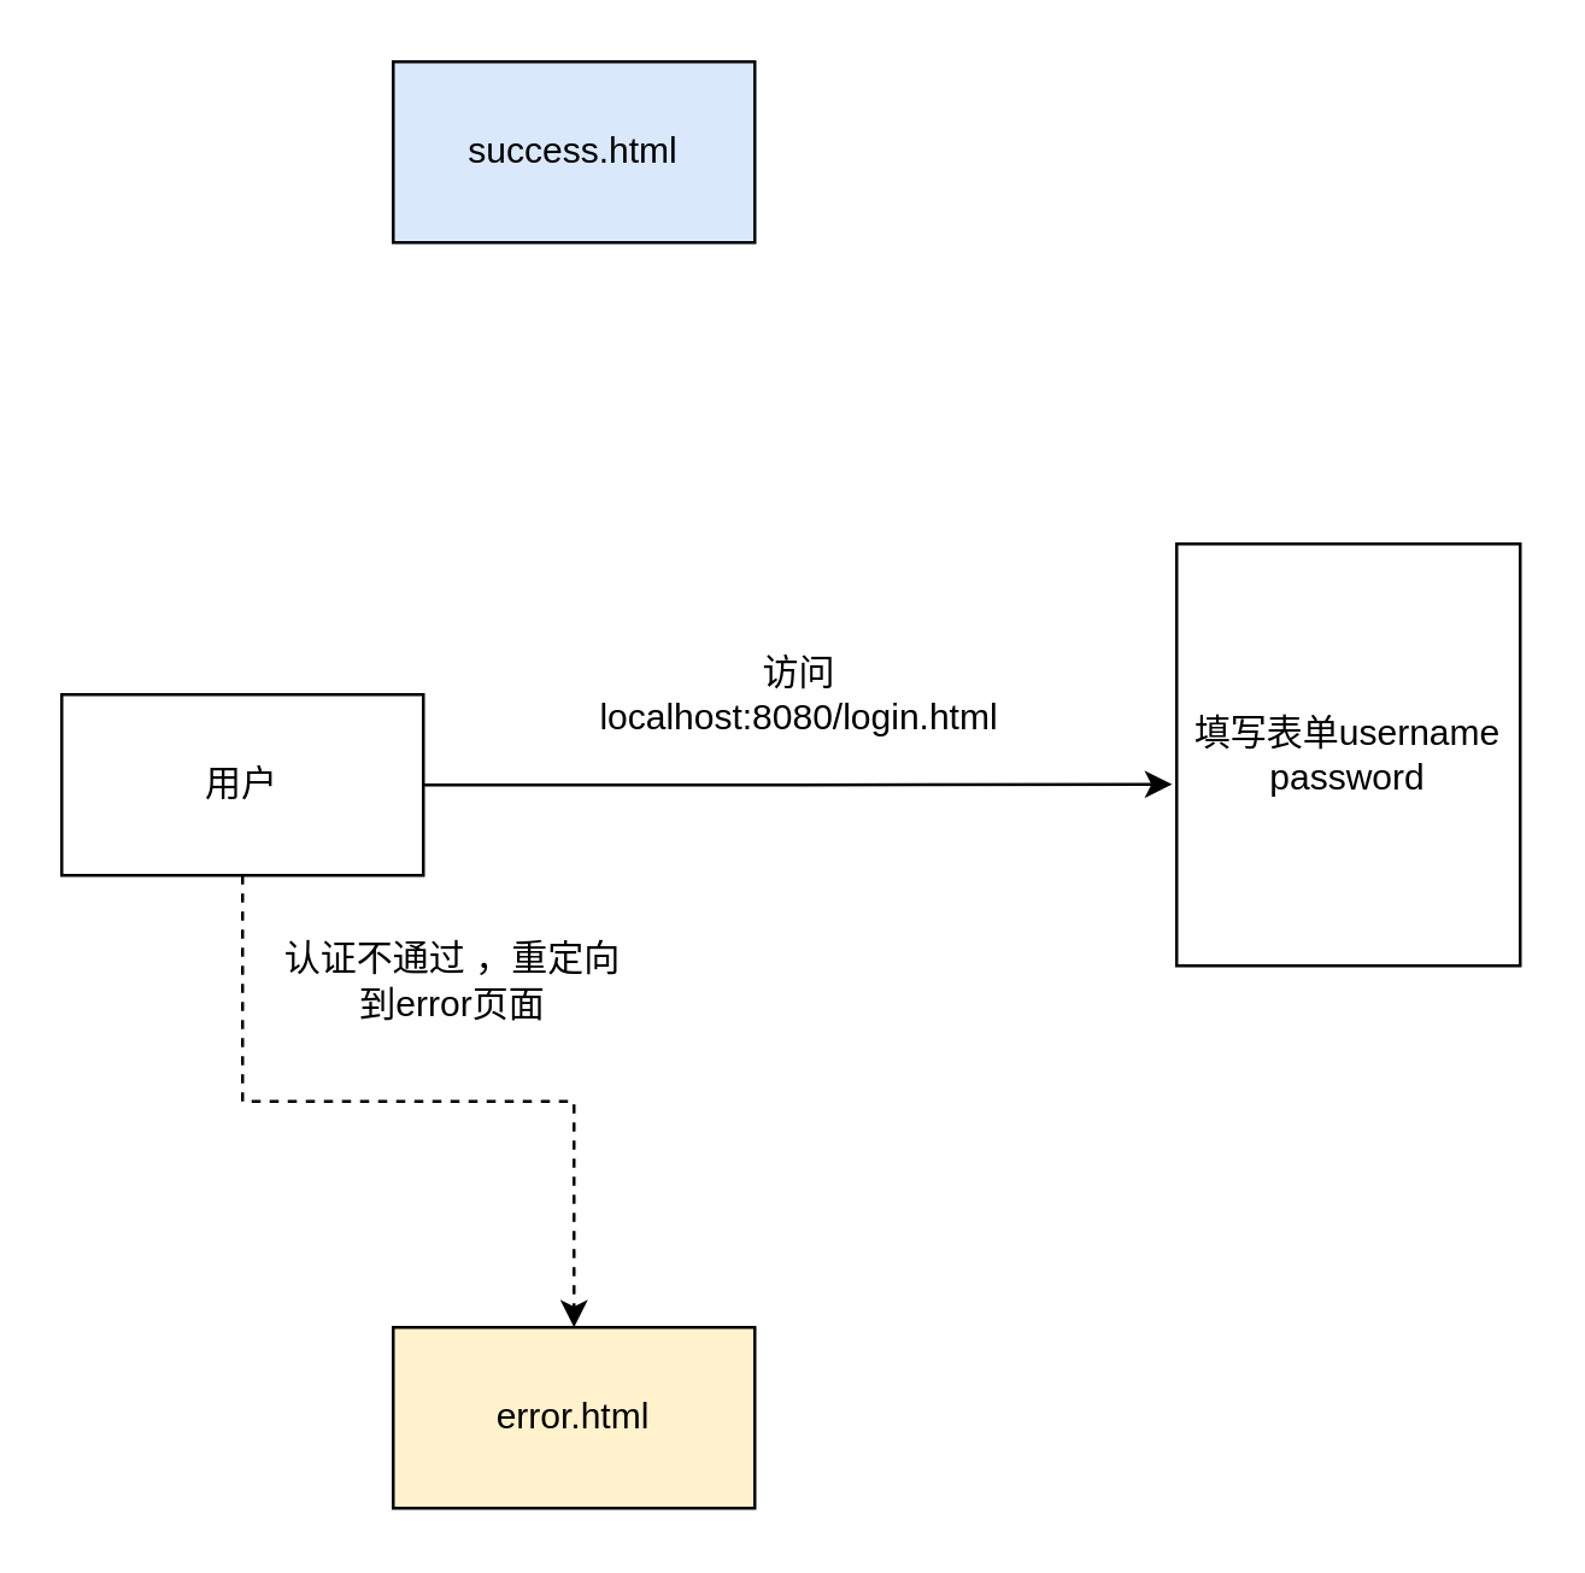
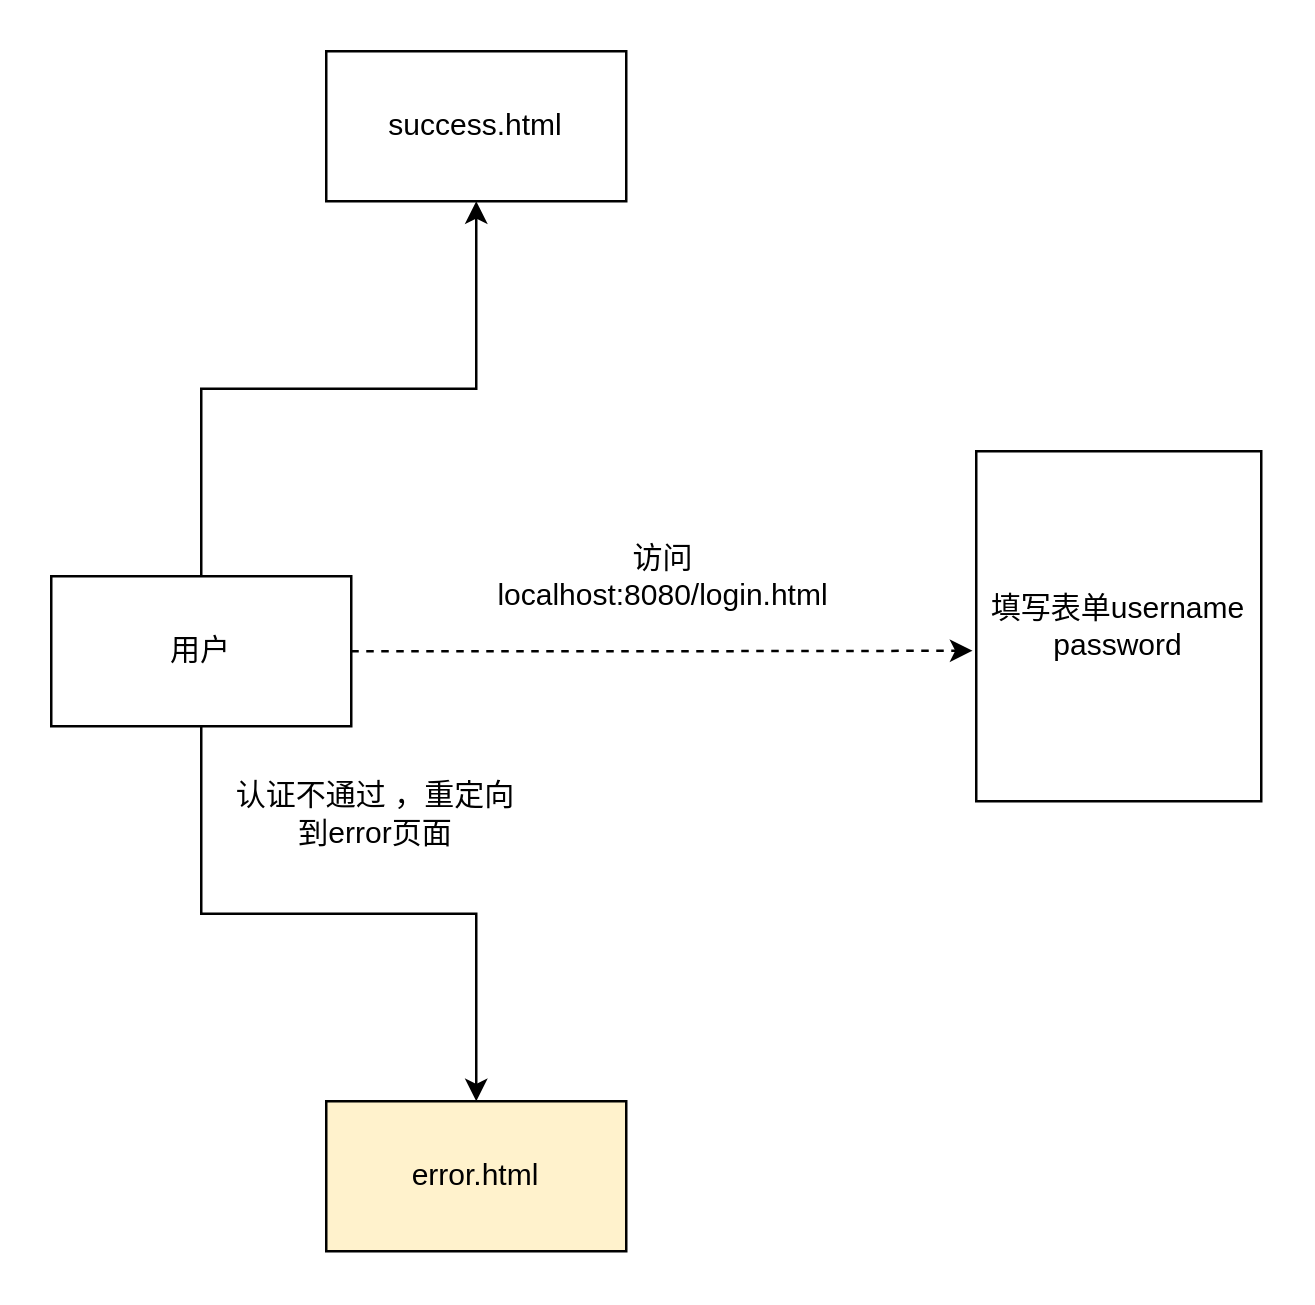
  <mxCell id="0" />
  <mxCell id="1" parent="0" />
- <mxCell id="2" style="edgeStyle=orthogonalEdgeStyle;rounded=0;orthogonalLoop=1;jettySize=auto;html=1;entryX=-0.013;entryY=0.57;entryDx=0;entryDy=0;entryPerimeter=0;" edge="1" parent="1" source="5" target="6"><mxGeometry relative="1" as="geometry" /></mxCell>
- <mxCell id="4" style="edgeStyle=orthogonalEdgeStyle;rounded=0;orthogonalLoop=1;jettySize=auto;html=1;dashed=1;" edge="1" parent="1" source="5" target="9"><mxGeometry relative="1" as="geometry" /></mxCell>
+ <mxCell id="2" style="edgeStyle=orthogonalEdgeStyle;rounded=0;orthogonalLoop=1;jettySize=auto;html=1;entryX=-0.013;entryY=0.57;entryDx=0;entryDy=0;entryPerimeter=0;dashed=1;" edge="1" parent="1" source="5" target="6"><mxGeometry relative="1" as="geometry" /></mxCell>
+ <mxCell id="3" style="edgeStyle=orthogonalEdgeStyle;rounded=0;orthogonalLoop=1;jettySize=auto;html=1;" edge="1" parent="1" source="5" target="8"><mxGeometry relative="1" as="geometry" /></mxCell>
+ <mxCell id="4" style="edgeStyle=orthogonalEdgeStyle;rounded=0;orthogonalLoop=1;jettySize=auto;html=1;" edge="1" parent="1" source="5" target="9"><mxGeometry relative="1" as="geometry" /></mxCell>
  <mxCell id="5" value="用户" style="rounded=0;whiteSpace=wrap;html=1;" vertex="1" parent="1"><mxGeometry x="20" y="230" width="120" height="60" as="geometry" /></mxCell>
  <mxCell id="6" value="填写表单username&lt;br&gt;password&lt;br&gt;" style="rounded=0;whiteSpace=wrap;html=1;" vertex="1" parent="1"><mxGeometry x="390" y="180" width="114" height="140" as="geometry" /></mxCell>
  <mxCell id="7" value="访问localhost:8080/login.html" style="text;html=1;strokeColor=none;fillColor=none;align=center;verticalAlign=middle;whiteSpace=wrap;rounded=0;" vertex="1" parent="1"><mxGeometry x="190" y="210" width="150" height="40" as="geometry" /></mxCell>
- <mxCell id="8" value="success.html&lt;br&gt;" style="rounded=0;whiteSpace=wrap;html=1;fillColor=#dae8fc;" vertex="1" parent="1"><mxGeometry x="130" y="20" width="120" height="60" as="geometry" /></mxCell>
+ <mxCell id="8" value="success.html&lt;br&gt;" style="rounded=0;whiteSpace=wrap;html=1;" vertex="1" parent="1"><mxGeometry x="130" y="20" width="120" height="60" as="geometry" /></mxCell>
  <mxCell id="9" value="error.html" style="rounded=0;whiteSpace=wrap;html=1;fillColor=#fff2cc;" vertex="1" parent="1"><mxGeometry x="130" y="440" width="120" height="60" as="geometry" /></mxCell>
  <mxCell id="10" value="认证不通过 ，重定向到error页面" style="text;html=1;strokeColor=none;fillColor=none;align=center;verticalAlign=middle;whiteSpace=wrap;rounded=0;" vertex="1" parent="1"><mxGeometry x="90" y="300" width="120" height="50" as="geometry" /></mxCell>
